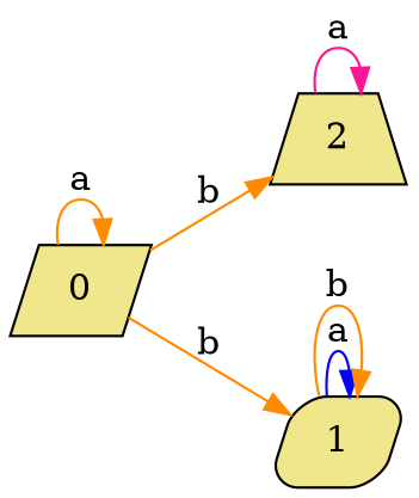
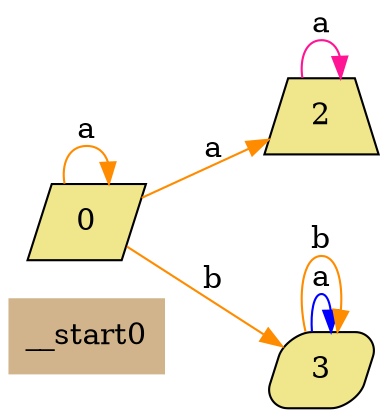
  digraph {
    rankdir=LR
    node [fillcolor=khaki shape=parallelogram style=filled color=black]
    edge [color=darkorange]
+   __start0 [fillcolor=tan shape=none color=""]
    n2 [label=0]
    n3 [label=2 shape=trapezium]
-   n4 [label=1 style="rounded,filled"]
+   n4 [label=3 style="rounded,filled"]
    n2 -> n2 [label=a]
-   n2 -> n3 [label=b]
+   n2 -> n3 [label=a]
    n2 -> n4 [label=b]
    n3 -> n3 [color=deeppink label=a]
    n4 -> n4 [color=blue label=a]
    n4 -> n4 [label=b]
  }
